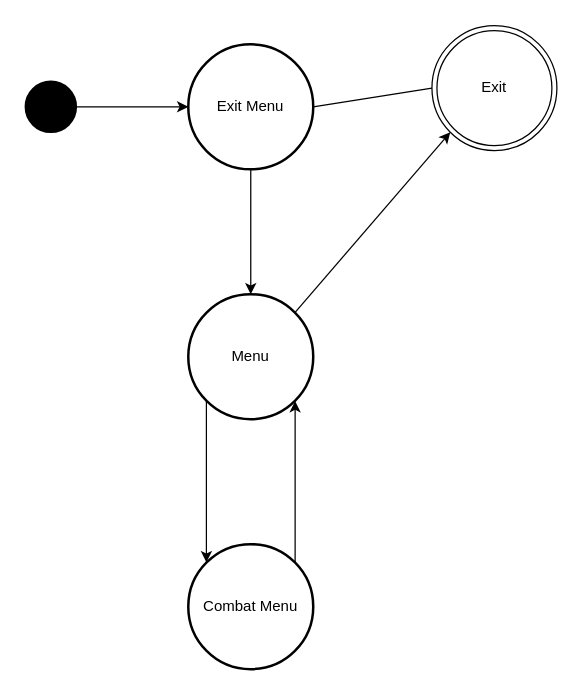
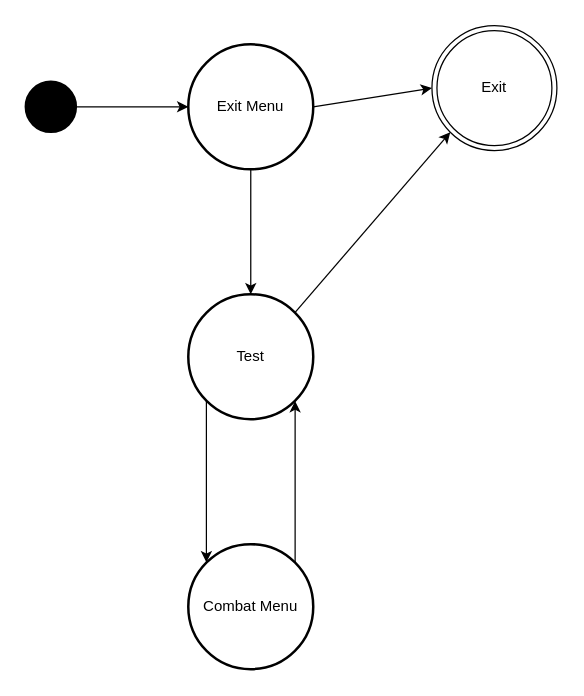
  <mxCell id="0" />
  <mxCell id="1" parent="0" />
  <mxCell id="2" value="" style="strokeWidth=2;html=1;shape=mxgraph.flowchart.start_2;whiteSpace=wrap;fillColor=#000000;" vertex="1" parent="1"><mxGeometry x="20" y="65" width="40" height="40" as="geometry" /></mxCell>
  <mxCell id="3" value="Exit Menu" style="strokeWidth=2;html=1;shape=mxgraph.flowchart.start_2;whiteSpace=wrap;fillColor=#FFFFFF;" vertex="1" parent="1"><mxGeometry x="150" y="35" width="100" height="100" as="geometry" /></mxCell>
  <mxCell id="4" value="" style="endArrow=classic;html=1;exitX=1;exitY=0.5;exitDx=0;exitDy=0;exitPerimeter=0;entryX=0;entryY=0.5;entryDx=0;entryDy=0;entryPerimeter=0;" edge="1" parent="1" source="2" target="3"><mxGeometry width="50" height="50" relative="1" as="geometry"><mxPoint x="100" y="245" as="sourcePoint" /><mxPoint x="150" y="195" as="targetPoint" /></mxGeometry></mxCell>
- <mxCell id="5" value="Menu" style="strokeWidth=2;html=1;shape=mxgraph.flowchart.start_2;whiteSpace=wrap;fillColor=#FFFFFF;" vertex="1" parent="1"><mxGeometry x="150" y="235" width="100" height="100" as="geometry" /></mxCell>
+ <mxCell id="5" value="Test" style="strokeWidth=2;html=1;shape=mxgraph.flowchart.start_2;whiteSpace=wrap;fillColor=#FFFFFF;" vertex="1" parent="1"><mxGeometry x="150" y="235" width="100" height="100" as="geometry" /></mxCell>
  <mxCell id="6" value="Combat Menu" style="strokeWidth=2;html=1;shape=mxgraph.flowchart.start_2;whiteSpace=wrap;fillColor=#FFFFFF;" vertex="1" parent="1"><mxGeometry x="150" y="435" width="100" height="100" as="geometry" /></mxCell>
  <mxCell id="7" value="" style="endArrow=classic;html=1;exitX=0.145;exitY=0.855;exitDx=0;exitDy=0;exitPerimeter=0;entryX=0.145;entryY=0.145;entryDx=0;entryDy=0;entryPerimeter=0;" edge="1" parent="1" source="5" target="6"><mxGeometry width="50" height="50" relative="1" as="geometry"><mxPoint x="240" y="445" as="sourcePoint" /><mxPoint x="290" y="395" as="targetPoint" /></mxGeometry></mxCell>
  <mxCell id="8" value="" style="endArrow=classic;html=1;exitX=0.5;exitY=1;exitDx=0;exitDy=0;exitPerimeter=0;entryX=0.5;entryY=0;entryDx=0;entryDy=0;entryPerimeter=0;" edge="1" parent="1" source="3" target="5"><mxGeometry width="50" height="50" relative="1" as="geometry"><mxPoint x="200" y="485" as="sourcePoint" /><mxPoint x="250" y="435" as="targetPoint" /></mxGeometry></mxCell>
  <mxCell id="9" value="Exit" style="ellipse;shape=doubleEllipse;whiteSpace=wrap;html=1;aspect=fixed;strokeColor=#000000;fillColor=#FFFFFF;" vertex="1" parent="1"><mxGeometry x="345" y="20" width="100" height="100" as="geometry" /></mxCell>
- <mxCell id="10" value="" style="endArrow=none;html=1;exitX=1;exitY=0.5;exitDx=0;exitDy=0;exitPerimeter=0;entryX=0;entryY=0.5;entryDx=0;entryDy=0;" edge="1" parent="1" source="3" target="9"><mxGeometry width="50" height="50" relative="1" as="geometry"><mxPoint x="100" y="225" as="sourcePoint" /><mxPoint x="150" y="175" as="targetPoint" /></mxGeometry></mxCell>
+ <mxCell id="10" value="" style="endArrow=classic;html=1;exitX=1;exitY=0.5;exitDx=0;exitDy=0;exitPerimeter=0;entryX=0;entryY=0.5;entryDx=0;entryDy=0;" edge="1" parent="1" source="3" target="9"><mxGeometry width="50" height="50" relative="1" as="geometry"><mxPoint x="100" y="225" as="sourcePoint" /><mxPoint x="150" y="175" as="targetPoint" /></mxGeometry></mxCell>
  <mxCell id="11" value="" style="endArrow=classic;html=1;exitX=0.855;exitY=0.145;exitDx=0;exitDy=0;exitPerimeter=0;entryX=0.855;entryY=0.855;entryDx=0;entryDy=0;entryPerimeter=0;" edge="1" parent="1" source="6" target="5"><mxGeometry width="50" height="50" relative="1" as="geometry"><mxPoint x="350" y="395" as="sourcePoint" /><mxPoint x="400" y="345" as="targetPoint" /></mxGeometry></mxCell>
  <mxCell id="12" value="" style="endArrow=classic;html=1;exitX=0.855;exitY=0.145;exitDx=0;exitDy=0;exitPerimeter=0;entryX=0;entryY=1;entryDx=0;entryDy=0;" edge="1" parent="1" source="5" target="9"><mxGeometry width="50" height="50" relative="1" as="geometry"><mxPoint x="400" y="315" as="sourcePoint" /><mxPoint x="450" y="265" as="targetPoint" /></mxGeometry></mxCell>
